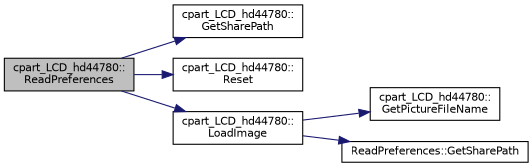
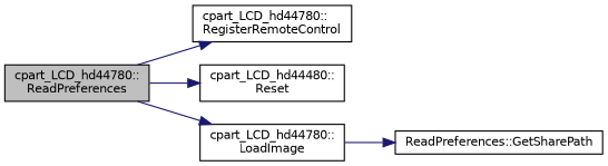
  digraph {
    rankdir=LR
    node [color=black fillcolor=white fontname=Helvetica fontsize=10 shape=record style=filled]
    edge [color=midnightblue fontname=Helvetica fontsize=10 labelfontname=Helvetica labelfontsize=10 style=solid]
    n1 [fillcolor=grey75 fontcolor=black height=0.2 label="cpart_LCD_hd44780::\lReadPreferences" width=0.4]
-   n2 [height=0.2 label="cpart_LCD_hd44780::\lGetSharePath" width=0.4]
-   n3 [height=0.2 label="cpart_LCD_hd44780::\lReset" width=0.4]
+   n2 [height=0.2 label="cpart_LCD_hd44780::\lRegisterRemoteControl" width=0.4]
+   n3 [height=0.2 label="cpart_LCD_hd44480::\lReset" width=0.4]
    n4 [height=0.2 label="cpart_LCD_hd44780::\lLoadImage" width=0.4]
-   n5 [height=0.2 label="cpart_LCD_hd44780::\lGetPictureFileName" width=0.4]
    n6 [height=0.2 label="ReadPreferences::GetSharePath" width=0.4]
    n1 -> n2
    n1 -> n3
    n1 -> n4
-   n4 -> n5
    n4 -> n6
  }
